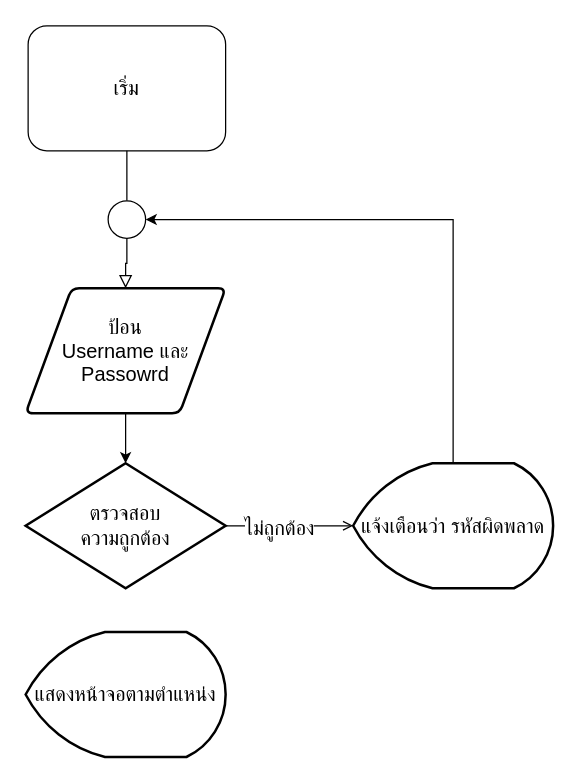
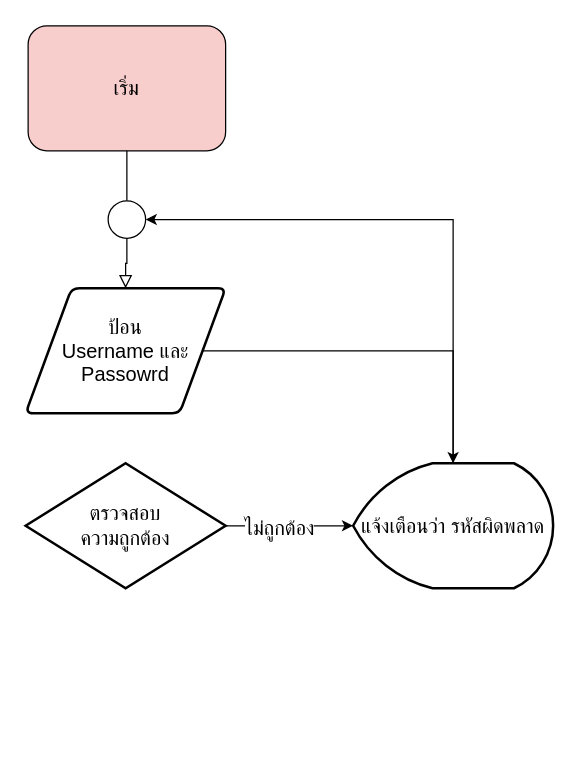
  <mxCell id="0" />
  <mxCell id="1" parent="0" />
  <mxCell id="2" value="" style="rounded=0;html=1;jettySize=auto;orthogonalLoop=1;fontSize=16;endArrow=block;endFill=0;endSize=8;strokeWidth=1;shadow=0;labelBackgroundColor=none;edgeStyle=orthogonalEdgeStyle;startArrow=none;exitX=0.5;exitY=1;exitDx=0;exitDy=0;" parent="1" source="5" target="7" edge="1"><mxGeometry relative="1" as="geometry"><mxPoint x="82" y="320" as="targetPoint" /></mxGeometry></mxCell>
- <mxCell id="3" value="เริ่ม" style="rounded=1;whiteSpace=wrap;html=1;fontSize=16;glass=0;strokeWidth=1;shadow=0;" parent="1" vertex="1"><mxGeometry x="22" width="158" height="100" as="geometry" y="20" /></mxCell>
+ <mxCell id="3" value="เริ่ม" style="rounded=1;whiteSpace=wrap;html=1;fontSize=16;glass=0;strokeWidth=1;shadow=0;fillColor=#f8cecc;" parent="1" vertex="1"><mxGeometry x="22" width="158" height="100" as="geometry" y="20" /></mxCell>
  <mxCell id="4" value="" style="rounded=0;html=1;jettySize=auto;orthogonalLoop=1;fontSize=16;endArrow=none;endFill=0;endSize=8;strokeWidth=1;shadow=0;labelBackgroundColor=none;edgeStyle=orthogonalEdgeStyle;" edge="1" parent="1" source="3" target="5"><mxGeometry relative="1" as="geometry"><mxPoint x="82" y="140" as="sourcePoint" /><mxPoint x="82" y="320" as="targetPoint" /></mxGeometry></mxCell>
  <mxCell id="5" value="" style="ellipse;whiteSpace=wrap;html=1;aspect=fixed;fontSize=16;" vertex="1" parent="1"><mxGeometry x="86" y="160" width="30" height="30" as="geometry" /></mxCell>
- <mxCell id="6" value="" style="edgeStyle=orthogonalEdgeStyle;rounded=0;orthogonalLoop=1;jettySize=auto;html=1;fontSize=16;" edge="1" parent="1" source="7" target="10"><mxGeometry relative="1" as="geometry" /></mxCell>
+ <mxCell id="6" value="" style="edgeStyle=orthogonalEdgeStyle;rounded=0;orthogonalLoop=1;jettySize=auto;html=1;fontSize=16;" edge="1" parent="1" source="7" target="12"><mxGeometry relative="1" as="geometry" /></mxCell>
  <mxCell id="7" value="ป้อน &lt;br&gt;Username และ Passowrd" style="shape=parallelogram;html=1;strokeWidth=2;perimeter=parallelogramPerimeter;whiteSpace=wrap;rounded=1;arcSize=12;size=0.23;fontSize=16;" vertex="1" parent="1"><mxGeometry x="20" y="230" width="160" height="100" as="geometry" /></mxCell>
- <mxCell id="8" value="" style="edgeStyle=orthogonalEdgeStyle;rounded=0;orthogonalLoop=1;jettySize=auto;html=1;fontSize=16;endArrow=open;" edge="1" parent="1" source="10" target="12"><mxGeometry relative="1" as="geometry" /></mxCell>
+ <mxCell id="8" value="" style="edgeStyle=orthogonalEdgeStyle;rounded=0;orthogonalLoop=1;jettySize=auto;html=1;fontSize=16;" edge="1" parent="1" source="10" target="12"><mxGeometry relative="1" as="geometry" /></mxCell>
  <mxCell id="9" value="ไม่ถูกต้อง" style="edgeLabel;html=1;align=center;verticalAlign=middle;resizable=0;points=[];fontSize=16;" vertex="1" connectable="0" parent="8"><mxGeometry x="-0.178" y="-1" relative="1" as="geometry"><mxPoint as="offset" /></mxGeometry></mxCell>
  <mxCell id="10" value="ตรวจสอบ&lt;br&gt;ความถูกต้อง" style="strokeWidth=2;html=1;shape=mxgraph.flowchart.decision;whiteSpace=wrap;fontSize=16;" vertex="1" parent="1"><mxGeometry x="20" y="370" width="160" height="100" as="geometry" /></mxCell>
  <mxCell id="11" style="edgeStyle=orthogonalEdgeStyle;rounded=0;orthogonalLoop=1;jettySize=auto;html=1;exitX=0.5;exitY=0;exitDx=0;exitDy=0;exitPerimeter=0;entryX=1;entryY=0.5;entryDx=0;entryDy=0;fontSize=16;" edge="1" parent="1" source="12" target="5"><mxGeometry relative="1" as="geometry" /></mxCell>
  <mxCell id="12" value="แจ้งเตือนว่า รหัสผิดพลาด" style="strokeWidth=2;html=1;shape=mxgraph.flowchart.display;whiteSpace=wrap;fontSize=16;" vertex="1" parent="1"><mxGeometry x="282" y="370" width="160" height="100" as="geometry" /></mxCell>
- <mxCell id="13" value="แสดงหน้าจอตามตำแหน่ง" style="strokeWidth=2;html=1;shape=mxgraph.flowchart.display;whiteSpace=wrap;fontSize=16;" vertex="1" parent="1"><mxGeometry x="20" y="505" width="160" height="100" as="geometry" /></mxCell>
